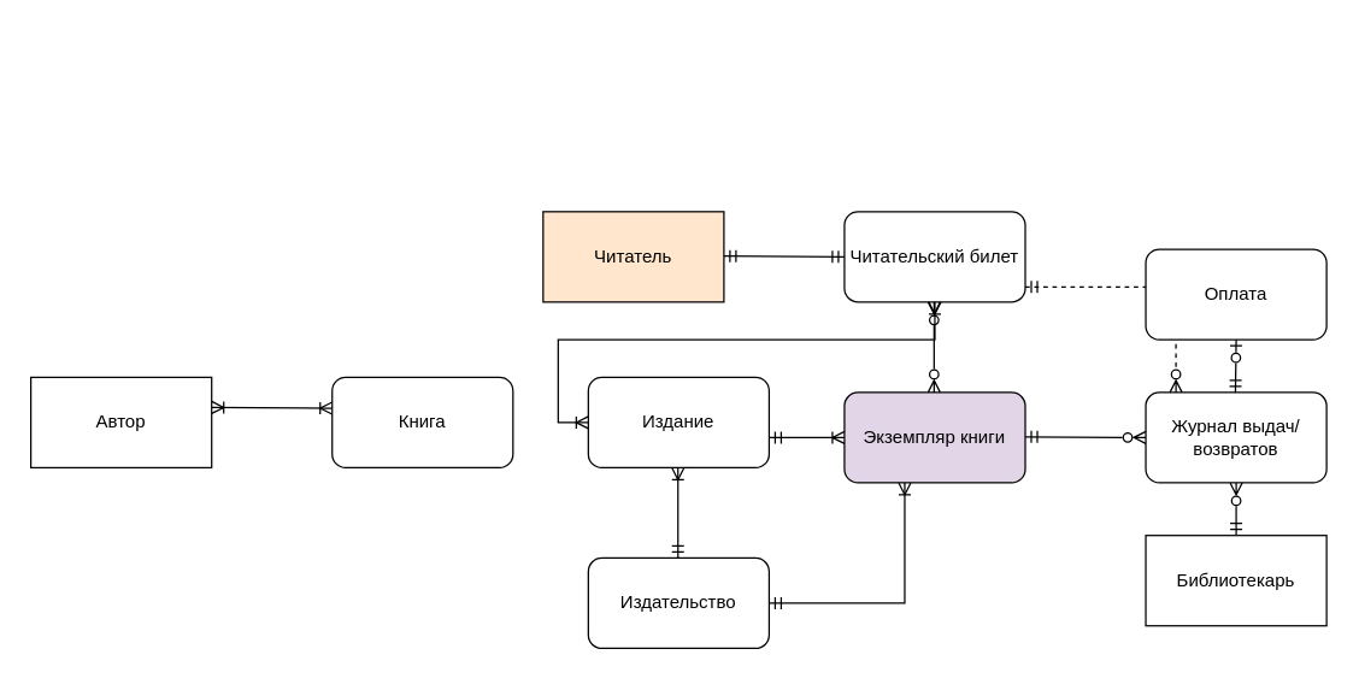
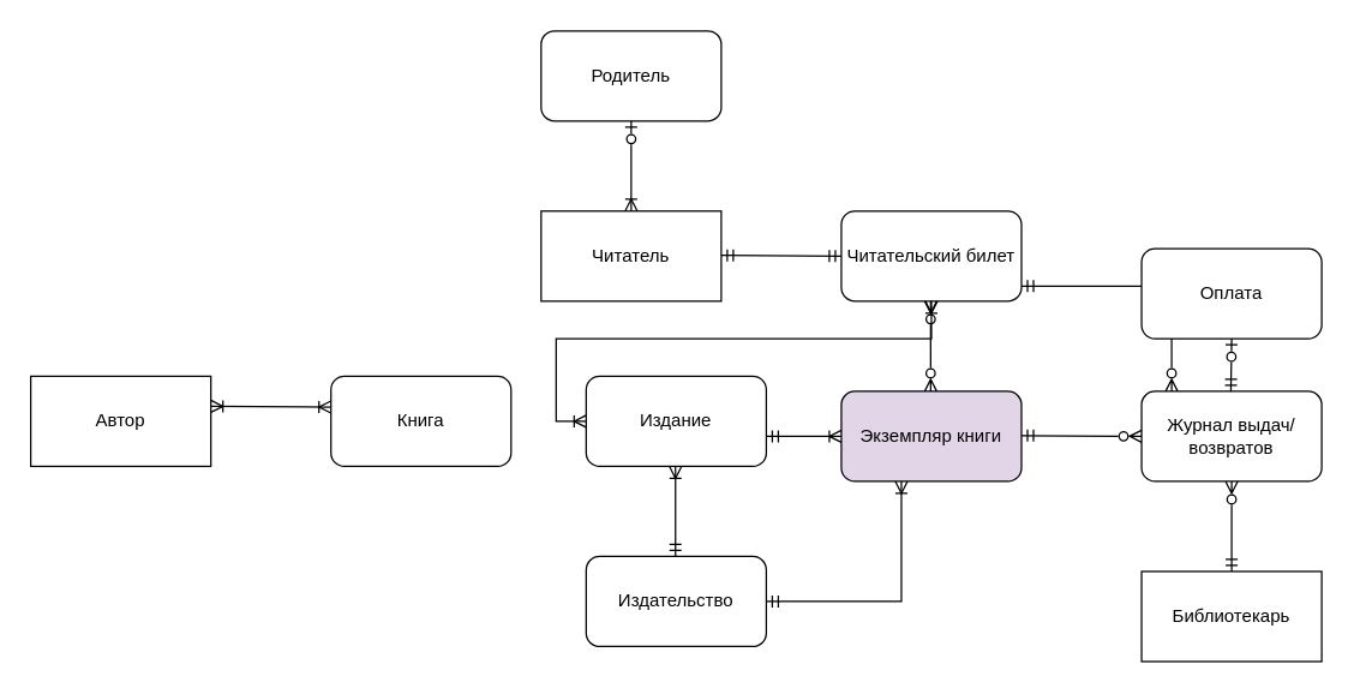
  <mxCell id="0" />
  <mxCell id="1" parent="0" />
- <mxCell id="2" value="Читатель" style="rounded=0;whiteSpace=wrap;html=1;fillColor=#ffe6cc;" parent="1" vertex="1"><mxGeometry x="360" y="140" width="120" height="60" as="geometry" /></mxCell>
+ <mxCell id="2" value="Читатель" style="rounded=0;whiteSpace=wrap;html=1;" parent="1" vertex="1"><mxGeometry x="360" y="140" width="120" height="60" as="geometry" /></mxCell>
  <mxCell id="3" value="Читательский билет" style="rounded=1;whiteSpace=wrap;html=1;" parent="1" vertex="1"><mxGeometry x="560" y="140" width="120" height="60" as="geometry" /></mxCell>
  <mxCell id="4" value="" style="endArrow=ERmandOne;html=1;rounded=0;entryX=0;entryY=0.5;entryDx=0;entryDy=0;endFill=0;startArrow=ERmandOne;startFill=0;" parent="1" target="3" edge="1"><mxGeometry relative="1" as="geometry"><mxPoint x="480" y="169.5" as="sourcePoint" /><mxPoint x="640" y="169.5" as="targetPoint" /></mxGeometry></mxCell>
+ <mxCell id="5" value="Родитель" style="rounded=1;whiteSpace=wrap;html=1;" parent="1" vertex="1"><mxGeometry x="360" y="20" width="120" height="60" as="geometry" /></mxCell>
+ <mxCell id="6" value="" style="endArrow=ERoneToMany;html=1;rounded=0;exitX=0.5;exitY=1;exitDx=0;exitDy=0;startArrow=ERzeroToOne;startFill=0;endFill=0;" parent="1" source="5" target="2" edge="1"><mxGeometry relative="1" as="geometry"><mxPoint x="410" y="90" as="sourcePoint" /><mxPoint x="570" y="90" as="targetPoint" /></mxGeometry></mxCell>
  <mxCell id="7" value="Экземпляр книги" style="rounded=1;whiteSpace=wrap;html=1;fillColor=#e1d5e7;" parent="1" vertex="1"><mxGeometry x="560" y="260" width="120" height="60" as="geometry" /></mxCell>
  <mxCell id="8" value="" style="endArrow=ERzeroToMany;html=1;rounded=0;exitX=0.5;exitY=1;exitDx=0;exitDy=0;startArrow=ERzeroToMany;startFill=0;endFill=0;" parent="1" edge="1"><mxGeometry relative="1" as="geometry"><mxPoint x="619.5" y="200" as="sourcePoint" /><mxPoint x="619.5" y="260" as="targetPoint" /></mxGeometry></mxCell>
  <mxCell id="9" value="Книга" style="rounded=1;whiteSpace=wrap;html=1;" parent="1" vertex="1"><mxGeometry x="220" y="250" width="120" height="60" as="geometry" /></mxCell>
  <mxCell id="10" value="" style="endArrow=ERoneToMany;html=1;rounded=0;entryX=0;entryY=0.5;entryDx=0;entryDy=0;endFill=0;startArrow=ERmandOne;startFill=0;" parent="1" edge="1"><mxGeometry relative="1" as="geometry"><mxPoint x="510" y="290" as="sourcePoint" /><mxPoint x="560" y="290" as="targetPoint" /></mxGeometry></mxCell>
  <mxCell id="11" value="" style="endArrow=ERoneToMany;html=1;rounded=0;entryX=0;entryY=0.5;entryDx=0;entryDy=0;endFill=0;startArrow=ERoneToMany;startFill=0;" parent="1" edge="1"><mxGeometry relative="1" as="geometry"><mxPoint x="140" y="270" as="sourcePoint" /><mxPoint x="220" y="270.5" as="targetPoint" /></mxGeometry></mxCell>
  <mxCell id="12" value="Журнал выдач/возвратов" style="rounded=1;whiteSpace=wrap;html=1;" parent="1" vertex="1"><mxGeometry x="760" y="260" width="120" height="60" as="geometry" /></mxCell>
  <mxCell id="13" value="" style="endArrow=ERzeroToMany;html=1;rounded=0;entryX=0;entryY=0.5;entryDx=0;entryDy=0;endFill=0;startArrow=ERmandOne;startFill=0;" parent="1" edge="1"><mxGeometry relative="1" as="geometry"><mxPoint x="680" y="289.5" as="sourcePoint" /><mxPoint x="760" y="290" as="targetPoint" /></mxGeometry></mxCell>
- <mxCell id="14" value="" style="endArrow=ERzeroToMany;html=1;rounded=0;endFill=0;startArrow=ERmandOne;startFill=0;entryX=0.167;entryY=0;entryDx=0;entryDy=0;entryPerimeter=0;exitX=1;exitY=0.833;exitDx=0;exitDy=0;exitPerimeter=0;dashed=1;" parent="1" source="3" target="12" edge="1"><mxGeometry relative="1" as="geometry"><mxPoint x="680" y="169.5" as="sourcePoint" /><mxPoint x="780" y="220" as="targetPoint" /><Array as="points"><mxPoint x="730" y="190" /><mxPoint x="780" y="190" /></Array></mxGeometry></mxCell>
+ <mxCell id="14" value="" style="endArrow=ERzeroToMany;html=1;rounded=0;endFill=0;startArrow=ERmandOne;startFill=0;entryX=0.167;entryY=0;entryDx=0;entryDy=0;entryPerimeter=0;exitX=1;exitY=0.833;exitDx=0;exitDy=0;exitPerimeter=0;" parent="1" source="3" target="12" edge="1"><mxGeometry relative="1" as="geometry"><mxPoint x="680" y="169.5" as="sourcePoint" /><mxPoint x="780" y="220" as="targetPoint" /><Array as="points"><mxPoint x="730" y="190" /><mxPoint x="780" y="190" /></Array></mxGeometry></mxCell>
  <mxCell id="15" value="Оплата" style="rounded=1;whiteSpace=wrap;html=1;" parent="1" vertex="1"><mxGeometry x="760" y="165" width="120" height="60" as="geometry" /></mxCell>
  <mxCell id="16" value="" style="endArrow=ERmandOne;html=1;rounded=0;exitX=0.5;exitY=1;exitDx=0;exitDy=0;startArrow=ERzeroToOne;startFill=0;endFill=0;" parent="1" source="15" edge="1"><mxGeometry relative="1" as="geometry"><mxPoint x="819.5" y="200" as="sourcePoint" /><mxPoint x="819.5" y="260" as="targetPoint" /></mxGeometry></mxCell>
  <mxCell id="17" value="Издательство" style="rounded=1;whiteSpace=wrap;html=1;" parent="1" vertex="1"><mxGeometry x="390" y="370" width="120" height="60" as="geometry" /></mxCell>
  <mxCell id="18" value="" style="endArrow=ERmandOne;html=1;rounded=0;exitX=0.5;exitY=1;exitDx=0;exitDy=0;startArrow=ERoneToMany;startFill=0;endFill=0;" parent="1" edge="1"><mxGeometry relative="1" as="geometry"><mxPoint x="449.5" y="310" as="sourcePoint" /><mxPoint x="449.5" y="370" as="targetPoint" /></mxGeometry></mxCell>
  <mxCell id="19" value="" style="endArrow=ERmandOne;html=1;rounded=0;exitX=0.5;exitY=1;exitDx=0;exitDy=0;startArrow=ERoneToMany;startFill=0;endFill=0;entryX=1;entryY=0.5;entryDx=0;entryDy=0;" parent="1" target="17" edge="1"><mxGeometry relative="1" as="geometry"><mxPoint x="600" y="320" as="sourcePoint" /><mxPoint x="520" y="400" as="targetPoint" /><Array as="points"><mxPoint x="600" y="400" /></Array></mxGeometry></mxCell>
- <mxCell id="20" value="Библиотекарь" style="rounded=0;whiteSpace=wrap;html=1;" parent="1" vertex="1"><mxGeometry x="760" y="355" width="120" height="60" as="geometry" /></mxCell>
+ <mxCell id="20" value="Библиотекарь" style="rounded=0;whiteSpace=wrap;html=1;" parent="1" vertex="1"><mxGeometry x="760" y="380" width="120" height="60" as="geometry" /></mxCell>
  <mxCell id="21" value="" style="endArrow=ERmandOne;html=1;rounded=0;exitX=0.5;exitY=1;exitDx=0;exitDy=0;startArrow=ERzeroToMany;startFill=0;endFill=0;" parent="1" target="20" edge="1"><mxGeometry relative="1" as="geometry"><mxPoint x="820" y="320" as="sourcePoint" /><mxPoint x="940" y="410" as="targetPoint" /><Array as="points" /></mxGeometry></mxCell>
  <mxCell id="22" style="edgeStyle=orthogonalEdgeStyle;rounded=0;orthogonalLoop=1;jettySize=auto;html=1;exitX=0;exitY=0.5;exitDx=0;exitDy=0;startArrow=ERoneToMany;startFill=0;endArrow=ERoneToMany;endFill=0;" edge="1" parent="1" source="23" target="3"><mxGeometry relative="1" as="geometry" /></mxCell>
  <mxCell id="23" value="Издание" style="rounded=1;whiteSpace=wrap;html=1;" vertex="1" parent="1"><mxGeometry x="390" y="250" width="120" height="60" as="geometry" /></mxCell>
  <mxCell id="24" value="Автор" style="rounded=0;whiteSpace=wrap;html=1;" vertex="1" parent="1"><mxGeometry x="20" y="250" width="120" height="60" as="geometry" /></mxCell>
